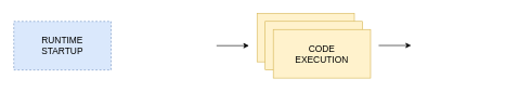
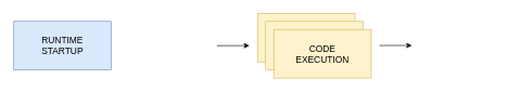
  <mxCell id="0" />
  <mxCell id="1" parent="0" />
  <mxCell id="2" value="" style="group;fontSize=12;" vertex="1" connectable="0" parent="1"><mxGeometry x="20" y="20" width="775" height="100" as="geometry" /></mxCell>
- <mxCell id="3" value="&lt;font style=&quot;font-size: 14px;&quot;&gt;RUNTIME&lt;br&gt;STARTUP&lt;/font&gt;" style="rounded=0;whiteSpace=wrap;html=1;fillColor=#dae8fc;strokeColor=#6c8ebf;dashed=1;" vertex="1" parent="2"><mxGeometry y="12.5" width="150" height="75" as="geometry" /></mxCell>
+ <mxCell id="3" value="&lt;font style=&quot;font-size: 14px;&quot;&gt;RUNTIME&lt;br&gt;STARTUP&lt;/font&gt;" style="rounded=0;whiteSpace=wrap;html=1;fillColor=#dae8fc;strokeColor=#6c8ebf;" vertex="1" parent="2"><mxGeometry y="12.5" width="150" height="75" as="geometry" /></mxCell>
  <mxCell id="4" value="" style="group" vertex="1" connectable="0" parent="2"><mxGeometry x="375" width="175" height="100" as="geometry" /></mxCell>
  <mxCell id="5" value="CODE&lt;br&gt;EXECUTION" style="whiteSpace=wrap;html=1;rounded=0;fillColor=#fff2cc;strokeColor=#d6b656;" vertex="1" parent="4"><mxGeometry width="150" height="75" as="geometry" /></mxCell>
  <mxCell id="6" value="CODE&lt;br&gt;EXECUTION" style="whiteSpace=wrap;html=1;rounded=0;fillColor=#fff2cc;strokeColor=#d6b656;" vertex="1" parent="4"><mxGeometry x="12.5" y="12.5" width="150" height="75" as="geometry" /></mxCell>
  <mxCell id="7" value="&lt;font style=&quot;font-size: 14px;&quot;&gt;CODE&lt;br&gt;EXECUTION&lt;/font&gt;" style="whiteSpace=wrap;html=1;rounded=0;fillColor=#fff2cc;strokeColor=#d6b656;" vertex="1" parent="4"><mxGeometry x="25" y="25" width="150" height="75" as="geometry" /></mxCell>
  <mxCell id="8" value="" style="endArrow=classic;html=1;rounded=0;" edge="1" parent="2"><mxGeometry width="50" height="50" relative="1" as="geometry"><mxPoint x="312.5" y="50" as="sourcePoint" /><mxPoint x="362.5" y="50" as="targetPoint" /></mxGeometry></mxCell>
  <mxCell id="9" value="" style="endArrow=classic;html=1;rounded=0;" edge="1" parent="2"><mxGeometry width="50" height="50" relative="1" as="geometry"><mxPoint x="562.5" y="49.7" as="sourcePoint" /><mxPoint x="612.5" y="49.7" as="targetPoint" /></mxGeometry></mxCell>
